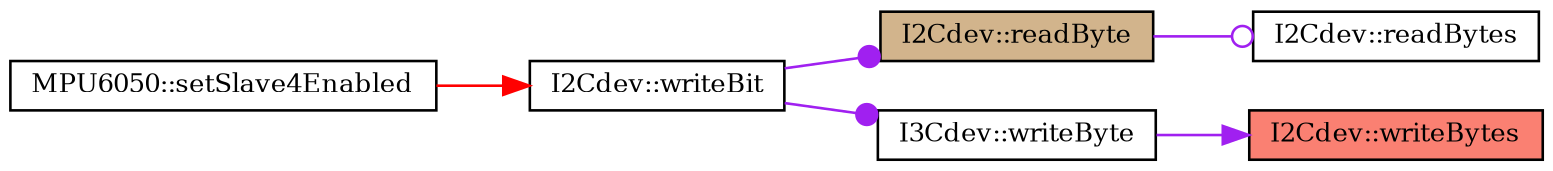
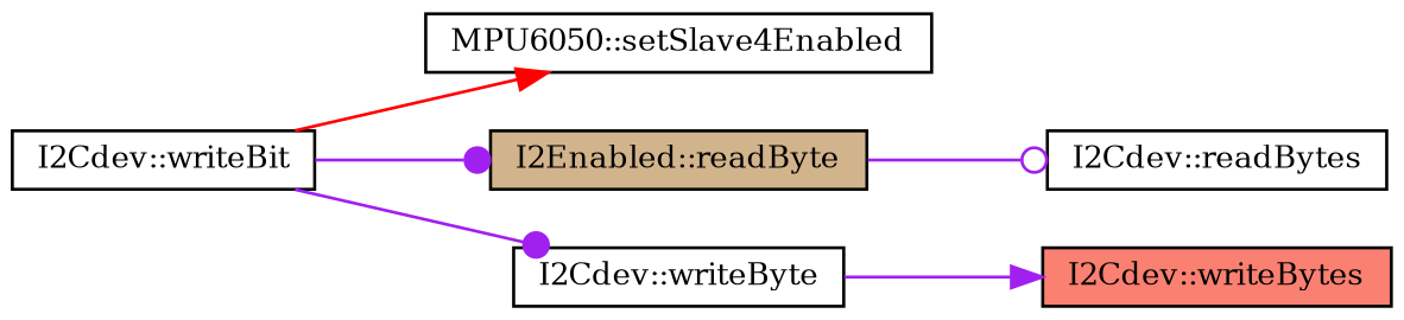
  digraph {
    fontname="DejaVu Serif"
    rankdir=LR
    node [color=black fillcolor=white fontname="DejaVu Serif" fontsize=10 shape=record style=filled]
    edge [arrowhead=normal color=purple fontname="DejaVu Serif" fontsize=10 labelfontname=Helvetica labelfontsize=10 style=solid]
    n1 [fontcolor=black height=0.2 label="MPU6050::setSlave4Enabled" width=0.4]
    n2 [height=0.2 label="I2Cdev::writeBit" width=0.4]
-   n3 [fillcolor=tan height=0.2 label="I2Cdev::readByte" width=0.4]
-   n4 [height=0.2 label="I3Cdev::writeByte" width=0.4]
+   n3 [fillcolor=tan height=0.2 label="I2Enabled::readByte" width=0.4]
+   n4 [height=0.2 label="I2Cdev::writeByte" width=0.4]
    n5 [height=0.2 label="I2Cdev::readBytes" width=0.4]
    n6 [fillcolor=salmon height=0.2 label="I2Cdev::writeBytes" width=0.4]
-   n1 -> n2 [color=red]
+   n2 -> n1 [color=red]
    n2 -> n3 [arrowhead=dot]
    n2 -> n4 [arrowhead=dot]
    n3 -> n5 [arrowhead=odot]
    n4 -> n6
  }
